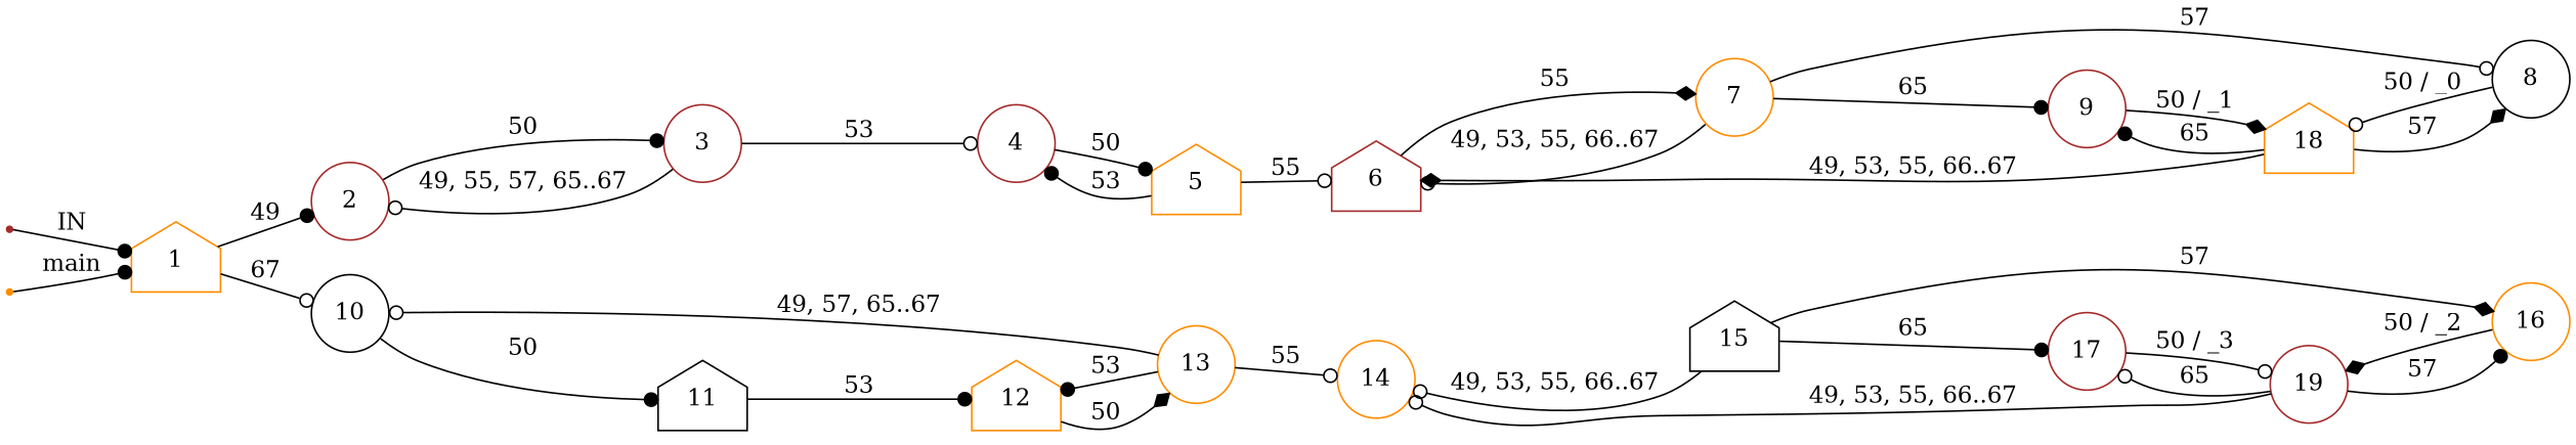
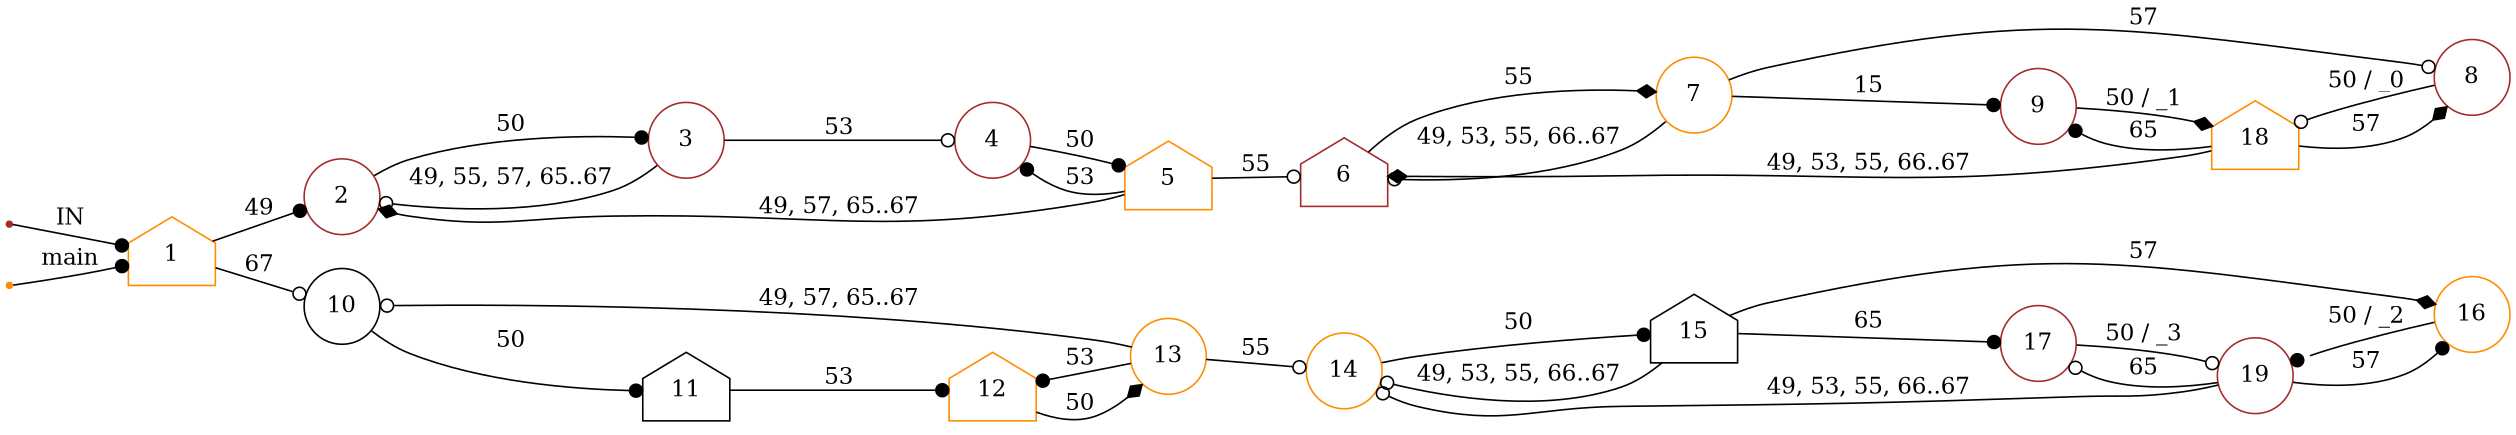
  digraph {
    rankdir=LR
    node [color=brown shape=circle fixedsize=true]
    edge [arrowhead=dot]
    ENTRY [shape=point fixedsize=""]
    1 [color=darkorange height=0.65 shape=house]
    2 [height=0.65]
    10 [color=black height=0.65]
    en_1 [color=darkorange shape=point fixedsize=""]
    18 [color=darkorange height=0.65 shape=house]
    6 [height=0.65 shape=house]
-   8 [color=black height=0.65]
+   8 [height=0.65]
    9 [height=0.65]
    7 [color=darkorange height=0.65]
    19 [height=0.65]
    14 [color=darkorange height=0.65]
    16 [color=darkorange height=0.65]
    17 [height=0.65]
    15 [color=black height=0.65 shape=house]
    3 [height=0.65]
    11 [color=black height=0.65 shape=house]
    4 [height=0.65]
    12 [color=darkorange height=0.65 shape=house]
    5 [color=darkorange height=0.65 shape=house]
    13 [color=darkorange height=0.65]
    ENTRY -> 1 [label=IN]
    1 -> 2 [label=49]
    1 -> 10 [arrowhead=odot label=67]
    2 -> 3 [label=50]
    10 -> 11 [label=50]
    en_1 -> 1 [label=main]
    18 -> 6 [arrowhead=diamond label="49, 53, 55, 66..67"]
    18 -> 8 [arrowhead=diamond label=57]
    18 -> 9 [label=65]
    6 -> 7 [arrowhead=diamond label=55]
    8 -> 18 [arrowhead=odot label="50 / _0"]
    9 -> 18 [arrowhead=diamond label="50 / _1"]
    7 -> 6 [arrowhead=odot label="49, 53, 55, 66..67"]
    7 -> 8 [arrowhead=odot label=57]
-   7 -> 9 [label=65]
+   7 -> 9 [label=15]
    19 -> 14 [arrowhead=odot label="49, 53, 55, 66..67"]
    19 -> 16 [label=57]
    19 -> 17 [arrowhead=odot label=65]
-   16 -> 19 [arrowhead=diamond label="50 / _2"]
+   14 -> 15 [label=50]
+   16 -> 19 [label="50 / _2"]
    17 -> 19 [arrowhead=odot label="50 / _3"]
    15 -> 14 [arrowhead=odot label="49, 53, 55, 66..67"]
    15 -> 16 [arrowhead=diamond label=57]
    15 -> 17 [label=65]
    3 -> 2 [arrowhead=odot label="49, 55, 57, 65..67"]
    3 -> 4 [arrowhead=odot label=53]
    11 -> 12 [label=53]
    4 -> 5 [label=50]
    12 -> 13 [arrowhead=diamond label=50]
+   5 -> 2 [arrowhead=diamond label="49, 57, 65..67"]
    5 -> 6 [arrowhead=odot label=55]
    5 -> 4 [label=53]
    13 -> 10 [arrowhead=odot label="49, 57, 65..67"]
    13 -> 14 [arrowhead=odot label=55]
    13 -> 12 [label=53]
  }
